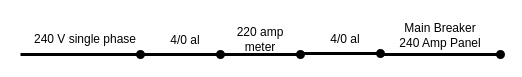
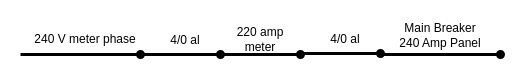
  <mxCell id="0" />
  <mxCell id="1" parent="0" />
- <mxCell id="2" value="240 V single phase" style="text;html=1;align=center;verticalAlign=middle;whiteSpace=wrap;rounded=0;" parent="1" vertex="1"><mxGeometry x="30" y="24" width="110" height="30" as="geometry" /></mxCell>
+ <mxCell id="2" value="240 V meter phase" style="text;html=1;align=center;verticalAlign=middle;whiteSpace=wrap;rounded=0;" parent="1" vertex="1"><mxGeometry x="30" y="24" width="110" height="30" as="geometry" /></mxCell>
  <mxCell id="3" value="" style="endArrow=none;html=1;rounded=0;exitX=0;exitY=0.5;exitDx=0;exitDy=0;strokeWidth=3;endFill=0;startArrow=oval;startFill=1;" parent="1" edge="1"><mxGeometry width="50" height="50" relative="1" as="geometry"><mxPoint x="140" y="54" as="sourcePoint" /><mxPoint y="54" as="targetPoint" x="20" /></mxGeometry></mxCell>
  <mxCell id="4" value="4/0 al" style="text;html=1;align=center;verticalAlign=middle;whiteSpace=wrap;rounded=0;" vertex="1" parent="1"><mxGeometry x="150" y="25" width="70" height="30" as="geometry" /></mxCell>
  <mxCell id="5" value="" style="endArrow=none;html=1;rounded=0;strokeWidth=3;endFill=0;startArrow=oval;startFill=1;" edge="1" parent="1"><mxGeometry width="50" height="50" relative="1" as="geometry"><mxPoint x="220" y="54" as="sourcePoint" /><mxPoint x="140" y="54" as="targetPoint" /></mxGeometry></mxCell>
  <mxCell id="6" value="" style="endArrow=none;html=1;rounded=0;strokeWidth=3;endFill=0;startArrow=oval;startFill=1;" edge="1" parent="1"><mxGeometry width="50" height="50" relative="1" as="geometry"><mxPoint x="300" y="54" as="sourcePoint" /><mxPoint x="220" y="54" as="targetPoint" /></mxGeometry></mxCell>
  <mxCell id="7" value="220 amp meter" style="text;html=1;align=center;verticalAlign=middle;whiteSpace=wrap;rounded=0;" vertex="1" parent="1"><mxGeometry x="220" y="24" width="80" height="30" as="geometry" /></mxCell>
  <mxCell id="8" value="4/0 al" style="text;html=1;align=center;verticalAlign=middle;whiteSpace=wrap;rounded=0;" vertex="1" parent="1"><mxGeometry x="310" y="24" width="70" height="30" as="geometry" /></mxCell>
  <mxCell id="9" value="" style="endArrow=none;html=1;rounded=0;strokeWidth=3;endFill=0;startArrow=oval;startFill=1;" edge="1" parent="1"><mxGeometry width="50" height="50" relative="1" as="geometry"><mxPoint x="380" y="53" as="sourcePoint" /><mxPoint x="300" y="53" as="targetPoint" /></mxGeometry></mxCell>
  <mxCell id="10" value="" style="endArrow=none;html=1;rounded=0;strokeWidth=3;endFill=0;startArrow=oval;startFill=1;" edge="1" parent="1"><mxGeometry width="50" height="50" relative="1" as="geometry"><mxPoint x="500" y="54" as="sourcePoint" /><mxPoint x="380" y="54" as="targetPoint" /></mxGeometry></mxCell>
  <mxCell id="11" value="&lt;div&gt;Main Breaker&lt;/div&gt;&lt;div&gt;240 Amp Panel&lt;br&gt;&lt;/div&gt;" style="text;html=1;align=center;verticalAlign=middle;whiteSpace=wrap;rounded=0;" vertex="1" parent="1"><mxGeometry x="380" y="20" width="120" height="30" as="geometry" /></mxCell>
